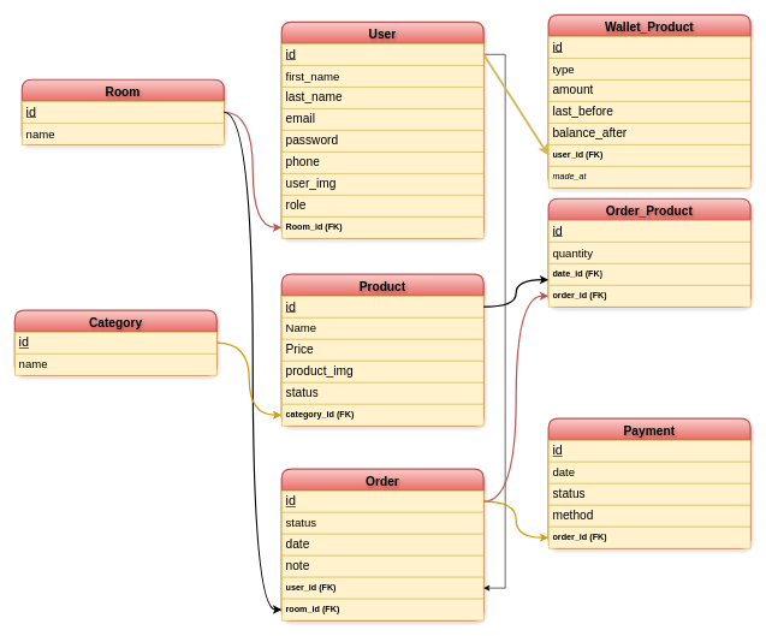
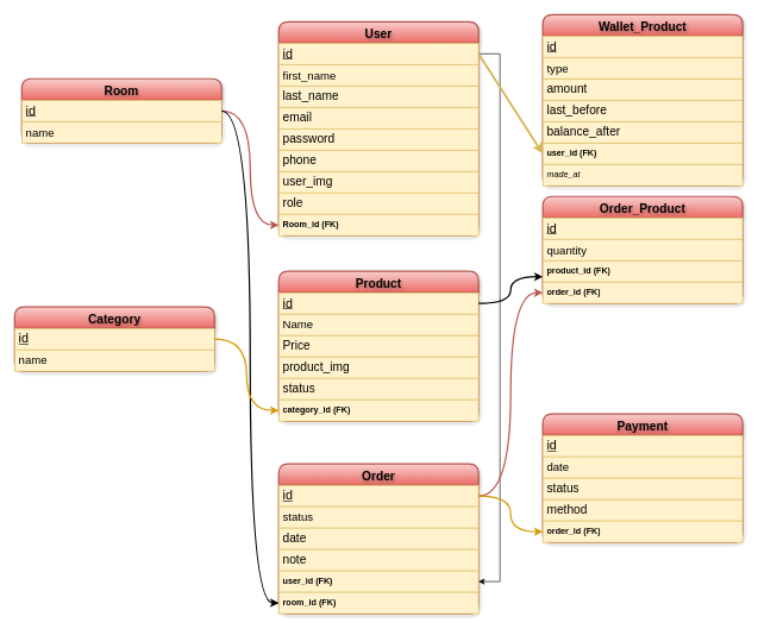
  <mxCell id="0" />
  <mxCell id="1" parent="0" />
  <mxCell id="2" value="User" style="swimlane;fontStyle=1;childLayout=stackLayout;horizontal=1;startSize=30;horizontalStack=0;resizeParent=1;resizeParentMax=0;resizeLast=0;collapsible=1;marginBottom=0;whiteSpace=wrap;html=1;fillColor=#f8cecc;strokeColor=#b85450;strokeWidth=2;shadow=1;glass=0;rounded=1;gradientColor=#ea6b66;fontSize=17;labelBackgroundColor=none;textShadow=1;verticalAlign=bottom;" parent="1" vertex="1"><mxGeometry x="390" y="30" width="280" height="300" as="geometry" /></mxCell>
  <mxCell id="3" value="&lt;font style=&quot;font-size: 18px;&quot;&gt;&lt;u&gt;id&lt;/u&gt;&lt;/font&gt;" style="text;strokeColor=#d6b656;fillColor=#fff2cc;align=left;verticalAlign=middle;spacingLeft=4;spacingRight=4;overflow=hidden;points=[[0,0.5],[1,0.5]];portConstraint=eastwest;rotatable=0;whiteSpace=wrap;html=1;" parent="2" vertex="1"><mxGeometry y="30" width="280" height="30" as="geometry" /></mxCell>
  <mxCell id="4" value="&lt;font style=&quot;font-size: 16px;&quot;&gt;first_name&lt;/font&gt;" style="text;strokeColor=#d6b656;fillColor=#fff2cc;align=left;verticalAlign=middle;spacingLeft=4;spacingRight=4;overflow=hidden;points=[[0,0.5],[1,0.5]];portConstraint=eastwest;rotatable=0;whiteSpace=wrap;html=1;fillStyle=auto;" parent="2" vertex="1"><mxGeometry y="60" width="280" height="30" as="geometry" /></mxCell>
  <mxCell id="5" value="&lt;font style=&quot;font-size: 17px;&quot;&gt;last_name&lt;/font&gt;" style="text;strokeColor=#d6b656;fillColor=#fff2cc;align=left;verticalAlign=middle;spacingLeft=4;spacingRight=4;overflow=hidden;points=[[0,0.5],[1,0.5]];portConstraint=eastwest;rotatable=0;whiteSpace=wrap;html=1;" parent="2" vertex="1"><mxGeometry y="90" width="280" height="30" as="geometry" /></mxCell>
  <mxCell id="6" value="&lt;span style=&quot;font-size: 17px;&quot;&gt;email&lt;/span&gt;" style="text;strokeColor=#d6b656;fillColor=#fff2cc;align=left;verticalAlign=middle;spacingLeft=4;spacingRight=4;overflow=hidden;points=[[0,0.5],[1,0.5]];portConstraint=eastwest;rotatable=0;whiteSpace=wrap;html=1;" parent="2" vertex="1"><mxGeometry y="120" width="280" height="30" as="geometry" /></mxCell>
  <mxCell id="7" value="&lt;span style=&quot;font-size: 17px;&quot;&gt;password&lt;/span&gt;" style="text;strokeColor=#d6b656;fillColor=#fff2cc;align=left;verticalAlign=middle;spacingLeft=4;spacingRight=4;overflow=hidden;points=[[0,0.5],[1,0.5]];portConstraint=eastwest;rotatable=0;whiteSpace=wrap;html=1;" parent="2" vertex="1"><mxGeometry y="150" width="280" height="30" as="geometry" /></mxCell>
  <mxCell id="8" value="&lt;span style=&quot;font-size: 17px;&quot;&gt;phone&lt;/span&gt;" style="text;strokeColor=#d6b656;fillColor=#fff2cc;align=left;verticalAlign=middle;spacingLeft=4;spacingRight=4;overflow=hidden;points=[[0,0.5],[1,0.5]];portConstraint=eastwest;rotatable=0;whiteSpace=wrap;html=1;" parent="2" vertex="1"><mxGeometry y="180" width="280" height="30" as="geometry" /></mxCell>
  <mxCell id="9" value="&lt;span style=&quot;font-size: 17px;&quot;&gt;user_img&lt;/span&gt;" style="text;strokeColor=#d6b656;fillColor=#fff2cc;align=left;verticalAlign=middle;spacingLeft=4;spacingRight=4;overflow=hidden;points=[[0,0.5],[1,0.5]];portConstraint=eastwest;rotatable=0;whiteSpace=wrap;html=1;" parent="2" vertex="1"><mxGeometry y="210" width="280" height="30" as="geometry" /></mxCell>
  <mxCell id="10" value="&lt;span style=&quot;font-size: 17px;&quot;&gt;role&lt;/span&gt;" style="text;strokeColor=#d6b656;fillColor=#fff2cc;align=left;verticalAlign=middle;spacingLeft=4;spacingRight=4;overflow=hidden;points=[[0,0.5],[1,0.5]];portConstraint=eastwest;rotatable=0;whiteSpace=wrap;html=1;" parent="2" vertex="1"><mxGeometry y="240" width="280" height="30" as="geometry" /></mxCell>
  <mxCell id="11" value="&lt;b&gt;Room_id (FK)&lt;/b&gt;" style="text;strokeColor=#d6b656;fillColor=#fff2cc;align=left;verticalAlign=middle;spacingLeft=4;spacingRight=4;overflow=hidden;points=[[0,0.5],[1,0.5]];portConstraint=eastwest;rotatable=0;whiteSpace=wrap;html=1;" parent="2" vertex="1"><mxGeometry y="270" width="280" height="30" as="geometry" /></mxCell>
  <mxCell id="12" value="Product" style="swimlane;fontStyle=1;childLayout=stackLayout;horizontal=1;startSize=30;horizontalStack=0;resizeParent=1;resizeParentMax=0;resizeLast=0;collapsible=1;marginBottom=0;whiteSpace=wrap;html=1;fillColor=#f8cecc;strokeColor=#b85450;strokeWidth=2;shadow=1;glass=0;rounded=1;gradientColor=#ea6b66;fontSize=17;labelBackgroundColor=none;textShadow=1;verticalAlign=bottom;" parent="1" vertex="1"><mxGeometry x="390" y="380" width="280" height="210" as="geometry" /></mxCell>
  <mxCell id="13" value="&lt;font style=&quot;font-size: 18px;&quot;&gt;&lt;u&gt;id&lt;/u&gt;&lt;/font&gt;" style="text;strokeColor=#d6b656;fillColor=#fff2cc;align=left;verticalAlign=middle;spacingLeft=4;spacingRight=4;overflow=hidden;points=[[0,0.5],[1,0.5]];portConstraint=eastwest;rotatable=0;whiteSpace=wrap;html=1;" parent="12" vertex="1"><mxGeometry y="30" width="280" height="30" as="geometry" /></mxCell>
  <mxCell id="14" value="&lt;font style=&quot;font-size: 16px;&quot;&gt;Name&lt;/font&gt;" style="text;strokeColor=#d6b656;fillColor=#fff2cc;align=left;verticalAlign=middle;spacingLeft=4;spacingRight=4;overflow=hidden;points=[[0,0.5],[1,0.5]];portConstraint=eastwest;rotatable=0;whiteSpace=wrap;html=1;fillStyle=auto;" parent="12" vertex="1"><mxGeometry y="60" width="280" height="30" as="geometry" /></mxCell>
  <mxCell id="15" value="&lt;font style=&quot;font-size: 17px;&quot;&gt;Price&lt;/font&gt;" style="text;strokeColor=#d6b656;fillColor=#fff2cc;align=left;verticalAlign=middle;spacingLeft=4;spacingRight=4;overflow=hidden;points=[[0,0.5],[1,0.5]];portConstraint=eastwest;rotatable=0;whiteSpace=wrap;html=1;" parent="12" vertex="1"><mxGeometry y="90" width="280" height="30" as="geometry" /></mxCell>
  <mxCell id="16" value="&lt;span style=&quot;font-size: 17px;&quot;&gt;product_img&lt;/span&gt;" style="text;strokeColor=#d6b656;fillColor=#fff2cc;align=left;verticalAlign=middle;spacingLeft=4;spacingRight=4;overflow=hidden;points=[[0,0.5],[1,0.5]];portConstraint=eastwest;rotatable=0;whiteSpace=wrap;html=1;" parent="12" vertex="1"><mxGeometry y="120" width="280" height="30" as="geometry" /></mxCell>
  <mxCell id="17" value="&lt;span style=&quot;font-size: 17px;&quot;&gt;status&lt;/span&gt;" style="text;strokeColor=#d6b656;fillColor=#fff2cc;align=left;verticalAlign=middle;spacingLeft=4;spacingRight=4;overflow=hidden;points=[[0,0.5],[1,0.5]];portConstraint=eastwest;rotatable=0;whiteSpace=wrap;html=1;" parent="12" vertex="1"><mxGeometry y="150" width="280" height="30" as="geometry" /></mxCell>
  <mxCell id="18" value="&lt;b&gt;category_id (FK)&lt;/b&gt;" style="text;strokeColor=#d6b656;fillColor=#fff2cc;align=left;verticalAlign=middle;spacingLeft=4;spacingRight=4;overflow=hidden;points=[[0,0.5],[1,0.5]];portConstraint=eastwest;rotatable=0;whiteSpace=wrap;html=1;" parent="12" vertex="1"><mxGeometry y="180" width="280" height="30" as="geometry" /></mxCell>
  <mxCell id="19" value="Order" style="swimlane;fontStyle=1;childLayout=stackLayout;horizontal=1;startSize=30;horizontalStack=0;resizeParent=1;resizeParentMax=0;resizeLast=0;collapsible=1;marginBottom=0;whiteSpace=wrap;html=1;fillColor=#f8cecc;strokeColor=#b85450;strokeWidth=2;shadow=1;glass=0;rounded=1;gradientColor=#ea6b66;fontSize=17;labelBackgroundColor=none;textShadow=1;verticalAlign=bottom;" parent="1" vertex="1"><mxGeometry x="390" y="650" width="280" height="210" as="geometry" /></mxCell>
  <mxCell id="20" value="&lt;font style=&quot;font-size: 18px;&quot;&gt;&lt;u&gt;id&lt;/u&gt;&lt;/font&gt;" style="text;strokeColor=#d6b656;fillColor=#fff2cc;align=left;verticalAlign=middle;spacingLeft=4;spacingRight=4;overflow=hidden;points=[[0,0.5],[1,0.5]];portConstraint=eastwest;rotatable=0;whiteSpace=wrap;html=1;" parent="19" vertex="1"><mxGeometry y="30" width="280" height="30" as="geometry" /></mxCell>
  <mxCell id="21" value="&lt;font style=&quot;font-size: 16px;&quot;&gt;status&lt;/font&gt;" style="text;strokeColor=#d6b656;fillColor=#fff2cc;align=left;verticalAlign=middle;spacingLeft=4;spacingRight=4;overflow=hidden;points=[[0,0.5],[1,0.5]];portConstraint=eastwest;rotatable=0;whiteSpace=wrap;html=1;fillStyle=auto;" parent="19" vertex="1"><mxGeometry y="60" width="280" height="30" as="geometry" /></mxCell>
  <mxCell id="22" value="&lt;font style=&quot;font-size: 17px;&quot;&gt;date&lt;/font&gt;" style="text;strokeColor=#d6b656;fillColor=#fff2cc;align=left;verticalAlign=middle;spacingLeft=4;spacingRight=4;overflow=hidden;points=[[0,0.5],[1,0.5]];portConstraint=eastwest;rotatable=0;whiteSpace=wrap;html=1;" parent="19" vertex="1"><mxGeometry y="90" width="280" height="30" as="geometry" /></mxCell>
  <mxCell id="23" value="&lt;span style=&quot;font-size: 17px;&quot;&gt;note&lt;/span&gt;" style="text;strokeColor=#d6b656;fillColor=#fff2cc;align=left;verticalAlign=middle;spacingLeft=4;spacingRight=4;overflow=hidden;points=[[0,0.5],[1,0.5]];portConstraint=eastwest;rotatable=0;whiteSpace=wrap;html=1;" parent="19" vertex="1"><mxGeometry y="120" width="280" height="30" as="geometry" /></mxCell>
  <mxCell id="24" value="&lt;b&gt;user_id (FK)&lt;/b&gt;" style="text;strokeColor=#d6b656;fillColor=#fff2cc;align=left;verticalAlign=middle;spacingLeft=4;spacingRight=4;overflow=hidden;points=[[0,0.5],[1,0.5]];portConstraint=eastwest;rotatable=0;whiteSpace=wrap;html=1;" parent="19" vertex="1"><mxGeometry y="150" width="280" height="30" as="geometry" /></mxCell>
  <mxCell id="25" value="&lt;b&gt;room_id (FK)&lt;/b&gt;" style="text;strokeColor=#d6b656;fillColor=#fff2cc;align=left;verticalAlign=middle;spacingLeft=4;spacingRight=4;overflow=hidden;points=[[0,0.5],[1,0.5]];portConstraint=eastwest;rotatable=0;whiteSpace=wrap;html=1;" parent="19" vertex="1"><mxGeometry y="180" width="280" height="30" as="geometry" /></mxCell>
  <mxCell id="26" value="Category" style="swimlane;fontStyle=1;childLayout=stackLayout;horizontal=1;startSize=30;horizontalStack=0;resizeParent=1;resizeParentMax=0;resizeLast=0;collapsible=1;marginBottom=0;whiteSpace=wrap;html=1;fillColor=#f8cecc;strokeColor=#b85450;strokeWidth=2;shadow=1;glass=0;rounded=1;gradientColor=#ea6b66;fontSize=17;labelBackgroundColor=none;textShadow=1;verticalAlign=bottom;" parent="1" vertex="1"><mxGeometry x="20" y="430" width="280" height="90" as="geometry" /></mxCell>
  <mxCell id="27" value="&lt;font style=&quot;font-size: 18px;&quot;&gt;&lt;u&gt;id&lt;/u&gt;&lt;/font&gt;" style="text;strokeColor=#d6b656;fillColor=#fff2cc;align=left;verticalAlign=middle;spacingLeft=4;spacingRight=4;overflow=hidden;points=[[0,0.5],[1,0.5]];portConstraint=eastwest;rotatable=0;whiteSpace=wrap;html=1;" parent="26" vertex="1"><mxGeometry y="30" width="280" height="30" as="geometry" /></mxCell>
  <mxCell id="28" value="&lt;font style=&quot;font-size: 16px;&quot;&gt;name&lt;/font&gt;" style="text;strokeColor=#d6b656;fillColor=#fff2cc;align=left;verticalAlign=middle;spacingLeft=4;spacingRight=4;overflow=hidden;points=[[0,0.5],[1,0.5]];portConstraint=eastwest;rotatable=0;whiteSpace=wrap;html=1;fillStyle=auto;" parent="26" vertex="1"><mxGeometry y="60" width="280" height="30" as="geometry" /></mxCell>
  <mxCell id="29" value="Room" style="swimlane;fontStyle=1;childLayout=stackLayout;horizontal=1;startSize=30;horizontalStack=0;resizeParent=1;resizeParentMax=0;resizeLast=0;collapsible=1;marginBottom=0;whiteSpace=wrap;html=1;fillColor=#f8cecc;strokeColor=#b85450;strokeWidth=2;shadow=1;glass=0;rounded=1;gradientColor=#ea6b66;fontSize=17;labelBackgroundColor=none;textShadow=1;verticalAlign=bottom;" parent="1" vertex="1"><mxGeometry x="30" y="110" width="280" height="90" as="geometry" /></mxCell>
  <mxCell id="30" value="&lt;font style=&quot;font-size: 18px;&quot;&gt;&lt;u&gt;id&lt;/u&gt;&lt;/font&gt;" style="text;strokeColor=#d6b656;fillColor=#fff2cc;align=left;verticalAlign=middle;spacingLeft=4;spacingRight=4;overflow=hidden;points=[[0,0.5],[1,0.5]];portConstraint=eastwest;rotatable=0;whiteSpace=wrap;html=1;" parent="29" vertex="1"><mxGeometry y="30" width="280" height="30" as="geometry" /></mxCell>
  <mxCell id="31" value="&lt;font style=&quot;font-size: 16px;&quot;&gt;name&lt;/font&gt;" style="text;strokeColor=#d6b656;fillColor=#fff2cc;align=left;verticalAlign=middle;spacingLeft=4;spacingRight=4;overflow=hidden;points=[[0,0.5],[1,0.5]];portConstraint=eastwest;rotatable=0;whiteSpace=wrap;html=1;fillStyle=auto;" parent="29" vertex="1"><mxGeometry y="60" width="280" height="30" as="geometry" /></mxCell>
  <mxCell id="32" value="Payment" style="swimlane;fontStyle=1;childLayout=stackLayout;horizontal=1;startSize=30;horizontalStack=0;resizeParent=1;resizeParentMax=0;resizeLast=0;collapsible=1;marginBottom=0;whiteSpace=wrap;html=1;fillColor=#f8cecc;strokeColor=#b85450;strokeWidth=2;shadow=1;glass=0;rounded=1;gradientColor=#ea6b66;fontSize=17;labelBackgroundColor=none;textShadow=1;verticalAlign=bottom;" parent="1" vertex="1"><mxGeometry x="760" y="580" width="280" height="180" as="geometry" /></mxCell>
  <mxCell id="33" value="&lt;font style=&quot;font-size: 18px;&quot;&gt;&lt;u&gt;id&lt;/u&gt;&lt;/font&gt;" style="text;strokeColor=#d6b656;fillColor=#fff2cc;align=left;verticalAlign=middle;spacingLeft=4;spacingRight=4;overflow=hidden;points=[[0,0.5],[1,0.5]];portConstraint=eastwest;rotatable=0;whiteSpace=wrap;html=1;" parent="32" vertex="1"><mxGeometry y="30" width="280" height="30" as="geometry" /></mxCell>
  <mxCell id="34" value="&lt;font style=&quot;font-size: 16px;&quot;&gt;date&lt;/font&gt;" style="text;strokeColor=#d6b656;fillColor=#fff2cc;align=left;verticalAlign=middle;spacingLeft=4;spacingRight=4;overflow=hidden;points=[[0,0.5],[1,0.5]];portConstraint=eastwest;rotatable=0;whiteSpace=wrap;html=1;fillStyle=auto;" parent="32" vertex="1"><mxGeometry y="60" width="280" height="30" as="geometry" /></mxCell>
  <mxCell id="35" value="&lt;font style=&quot;font-size: 17px;&quot;&gt;status&lt;/font&gt;" style="text;strokeColor=#d6b656;fillColor=#fff2cc;align=left;verticalAlign=middle;spacingLeft=4;spacingRight=4;overflow=hidden;points=[[0,0.5],[1,0.5]];portConstraint=eastwest;rotatable=0;whiteSpace=wrap;html=1;" parent="32" vertex="1"><mxGeometry y="90" width="280" height="30" as="geometry" /></mxCell>
  <mxCell id="36" value="&lt;span style=&quot;font-size: 17px;&quot;&gt;method&lt;/span&gt;" style="text;strokeColor=#d6b656;fillColor=#fff2cc;align=left;verticalAlign=middle;spacingLeft=4;spacingRight=4;overflow=hidden;points=[[0,0.5],[1,0.5]];portConstraint=eastwest;rotatable=0;whiteSpace=wrap;html=1;" parent="32" vertex="1"><mxGeometry y="120" width="280" height="30" as="geometry" /></mxCell>
  <mxCell id="37" value="&lt;b&gt;order_id (FK)&lt;/b&gt;" style="text;strokeColor=#d6b656;fillColor=#fff2cc;align=left;verticalAlign=middle;spacingLeft=4;spacingRight=4;overflow=hidden;points=[[0,0.5],[1,0.5]];portConstraint=eastwest;rotatable=0;whiteSpace=wrap;html=1;" parent="32" vertex="1"><mxGeometry y="150" width="280" height="30" as="geometry" /></mxCell>
  <mxCell id="38" value="Wallet_Product" style="swimlane;fontStyle=1;childLayout=stackLayout;horizontal=1;startSize=30;horizontalStack=0;resizeParent=1;resizeParentMax=0;resizeLast=0;collapsible=1;marginBottom=0;whiteSpace=wrap;html=1;fillColor=#f8cecc;strokeColor=#b85450;strokeWidth=2;shadow=1;glass=0;rounded=1;gradientColor=#ea6b66;fontSize=17;labelBackgroundColor=none;textShadow=1;verticalAlign=bottom;" parent="1" vertex="1"><mxGeometry x="760" y="20" width="280" height="240" as="geometry" /></mxCell>
  <mxCell id="39" value="&lt;font style=&quot;font-size: 18px;&quot;&gt;&lt;u&gt;id&lt;/u&gt;&lt;/font&gt;" style="text;strokeColor=#d6b656;fillColor=#fff2cc;align=left;verticalAlign=middle;spacingLeft=4;spacingRight=4;overflow=hidden;points=[[0,0.5],[1,0.5]];portConstraint=eastwest;rotatable=0;whiteSpace=wrap;html=1;" parent="38" vertex="1"><mxGeometry y="30" width="280" height="30" as="geometry" /></mxCell>
  <mxCell id="40" value="&lt;font style=&quot;font-size: 16px;&quot;&gt;type&lt;/font&gt;" style="text;strokeColor=#d6b656;fillColor=#fff2cc;align=left;verticalAlign=middle;spacingLeft=4;spacingRight=4;overflow=hidden;points=[[0,0.5],[1,0.5]];portConstraint=eastwest;rotatable=0;whiteSpace=wrap;html=1;fillStyle=auto;" parent="38" vertex="1"><mxGeometry y="60" width="280" height="30" as="geometry" /></mxCell>
  <mxCell id="41" value="&lt;font style=&quot;font-size: 17px;&quot;&gt;amount&lt;/font&gt;" style="text;strokeColor=#d6b656;fillColor=#fff2cc;align=left;verticalAlign=middle;spacingLeft=4;spacingRight=4;overflow=hidden;points=[[0,0.5],[1,0.5]];portConstraint=eastwest;rotatable=0;whiteSpace=wrap;html=1;" parent="38" vertex="1"><mxGeometry y="90" width="280" height="30" as="geometry" /></mxCell>
  <mxCell id="42" value="&lt;span style=&quot;font-size: 17px;&quot;&gt;last_before&lt;/span&gt;" style="text;strokeColor=#d6b656;fillColor=#fff2cc;align=left;verticalAlign=middle;spacingLeft=4;spacingRight=4;overflow=hidden;points=[[0,0.5],[1,0.5]];portConstraint=eastwest;rotatable=0;whiteSpace=wrap;html=1;" vertex="1" parent="38"><mxGeometry y="120" width="280" height="30" as="geometry" /></mxCell>
  <mxCell id="43" value="&lt;span style=&quot;font-size: 17px;&quot;&gt;balance_after&lt;/span&gt;" style="text;strokeColor=#d6b656;fillColor=#fff2cc;align=left;verticalAlign=middle;spacingLeft=4;spacingRight=4;overflow=hidden;points=[[0,0.5],[1,0.5]];portConstraint=eastwest;rotatable=0;whiteSpace=wrap;html=1;" vertex="1" parent="38"><mxGeometry y="150" width="280" height="30" as="geometry" /></mxCell>
  <mxCell id="44" value="&lt;b&gt;user_id (FK)&lt;/b&gt;" style="text;strokeColor=#d6b656;fillColor=#fff2cc;align=left;verticalAlign=middle;spacingLeft=4;spacingRight=4;overflow=hidden;points=[[0,0.5],[1,0.5]];portConstraint=eastwest;rotatable=0;whiteSpace=wrap;html=1;" parent="38" vertex="1"><mxGeometry y="180" width="280" height="30" as="geometry" /></mxCell>
  <mxCell id="45" value="&lt;i&gt;made_at&lt;/i&gt;" style="text;strokeColor=#d6b656;fillColor=#fff2cc;align=left;verticalAlign=middle;spacingLeft=4;spacingRight=4;overflow=hidden;points=[[0,0.5],[1,0.5]];portConstraint=eastwest;rotatable=0;whiteSpace=wrap;html=1;" vertex="1" parent="38"><mxGeometry y="210" width="280" height="30" as="geometry" /></mxCell>
  <mxCell id="46" style="edgeStyle=orthogonalEdgeStyle;rounded=0;orthogonalLoop=1;jettySize=auto;html=1;entryX=0;entryY=0.5;entryDx=0;entryDy=0;curved=1;strokeWidth=2;fillColor=#f8cecc;gradientColor=#ea6b66;strokeColor=#b85450;" parent="1" source="30" target="11" edge="1"><mxGeometry relative="1" as="geometry" /></mxCell>
  <mxCell id="47" style="edgeStyle=orthogonalEdgeStyle;rounded=0;orthogonalLoop=1;jettySize=auto;html=1;entryX=1;entryY=0.5;entryDx=0;entryDy=0;" parent="1" source="3" target="24" edge="1"><mxGeometry relative="1" as="geometry"><Array as="points"><mxPoint x="700" y="75" /><mxPoint x="700" y="815" /></Array></mxGeometry></mxCell>
  <mxCell id="48" style="rounded=0;orthogonalLoop=1;jettySize=auto;html=1;entryX=0;entryY=0.5;entryDx=0;entryDy=0;strokeWidth=3;exitX=1;exitY=0.5;exitDx=0;exitDy=0;fillColor=#fff2cc;gradientColor=#ffd966;strokeColor=#d6b656;" parent="1" source="3" target="44" edge="1"><mxGeometry relative="1" as="geometry" /></mxCell>
  <mxCell id="49" style="edgeStyle=orthogonalEdgeStyle;rounded=0;orthogonalLoop=1;jettySize=auto;html=1;entryX=0;entryY=0.5;entryDx=0;entryDy=0;curved=1;strokeWidth=2;" parent="1" source="30" target="25" edge="1"><mxGeometry relative="1" as="geometry" /></mxCell>
  <mxCell id="50" style="edgeStyle=orthogonalEdgeStyle;rounded=0;orthogonalLoop=1;jettySize=auto;html=1;curved=1;strokeWidth=2;fillColor=#ffcd28;gradientColor=#ffa500;strokeColor=#d79b00;" parent="1" source="27" target="18" edge="1"><mxGeometry relative="1" as="geometry" /></mxCell>
  <mxCell id="51" value="Order_Product" style="swimlane;fontStyle=1;childLayout=stackLayout;horizontal=1;startSize=30;horizontalStack=0;resizeParent=1;resizeParentMax=0;resizeLast=0;collapsible=1;marginBottom=0;whiteSpace=wrap;html=1;fillColor=#f8cecc;strokeColor=#b85450;strokeWidth=2;shadow=1;glass=0;rounded=1;gradientColor=#ea6b66;fontSize=17;labelBackgroundColor=none;textShadow=1;verticalAlign=bottom;" parent="1" vertex="1"><mxGeometry x="760" y="275" width="280" height="150" as="geometry" /></mxCell>
  <mxCell id="52" value="&lt;font style=&quot;font-size: 18px;&quot;&gt;&lt;u&gt;id&lt;/u&gt;&lt;/font&gt;" style="text;strokeColor=#d6b656;fillColor=#fff2cc;align=left;verticalAlign=middle;spacingLeft=4;spacingRight=4;overflow=hidden;points=[[0,0.5],[1,0.5]];portConstraint=eastwest;rotatable=0;whiteSpace=wrap;html=1;" parent="51" vertex="1"><mxGeometry y="30" width="280" height="30" as="geometry" /></mxCell>
  <mxCell id="53" value="&lt;font style=&quot;font-size: 16px;&quot;&gt;quantity&lt;/font&gt;" style="text;strokeColor=#d6b656;fillColor=#fff2cc;align=left;verticalAlign=middle;spacingLeft=4;spacingRight=4;overflow=hidden;points=[[0,0.5],[1,0.5]];portConstraint=eastwest;rotatable=0;whiteSpace=wrap;html=1;fillStyle=auto;" parent="51" vertex="1"><mxGeometry y="60" width="280" height="30" as="geometry" /></mxCell>
- <mxCell id="54" value="&lt;b&gt;date_id (FK)&lt;/b&gt;" style="text;strokeColor=#d6b656;fillColor=#fff2cc;align=left;verticalAlign=middle;spacingLeft=4;spacingRight=4;overflow=hidden;points=[[0,0.5],[1,0.5]];portConstraint=eastwest;rotatable=0;whiteSpace=wrap;html=1;" parent="51" vertex="1"><mxGeometry y="90" width="280" height="30" as="geometry" /></mxCell>
+ <mxCell id="54" value="&lt;b&gt;product_id (FK)&lt;/b&gt;" style="text;strokeColor=#d6b656;fillColor=#fff2cc;align=left;verticalAlign=middle;spacingLeft=4;spacingRight=4;overflow=hidden;points=[[0,0.5],[1,0.5]];portConstraint=eastwest;rotatable=0;whiteSpace=wrap;html=1;" parent="51" vertex="1"><mxGeometry y="90" width="280" height="30" as="geometry" /></mxCell>
  <mxCell id="55" value="&lt;b&gt;order_id (FK)&lt;/b&gt;" style="text;strokeColor=#d6b656;fillColor=#fff2cc;align=left;verticalAlign=middle;spacingLeft=4;spacingRight=4;overflow=hidden;points=[[0,0.5],[1,0.5]];portConstraint=eastwest;rotatable=0;whiteSpace=wrap;html=1;" parent="51" vertex="1"><mxGeometry y="120" width="280" height="30" as="geometry" /></mxCell>
  <mxCell id="56" style="edgeStyle=orthogonalEdgeStyle;rounded=0;orthogonalLoop=1;jettySize=auto;html=1;entryX=0;entryY=0.75;entryDx=0;entryDy=0;curved=1;strokeWidth=2;" parent="1" source="13" target="51" edge="1"><mxGeometry relative="1" as="geometry" /></mxCell>
  <mxCell id="57" style="edgeStyle=orthogonalEdgeStyle;rounded=0;orthogonalLoop=1;jettySize=auto;html=1;entryX=0;entryY=0.5;entryDx=0;entryDy=0;curved=1;fillColor=#f8cecc;gradientColor=#ea6b66;strokeColor=#b85450;strokeWidth=2;" parent="1" source="20" target="55" edge="1"><mxGeometry relative="1" as="geometry" /></mxCell>
  <mxCell id="58" style="edgeStyle=orthogonalEdgeStyle;rounded=0;orthogonalLoop=1;jettySize=auto;html=1;curved=1;fillColor=#ffcd28;gradientColor=#ffa500;strokeColor=#d79b00;strokeWidth=2;" parent="1" source="20" target="37" edge="1"><mxGeometry relative="1" as="geometry" /></mxCell>
